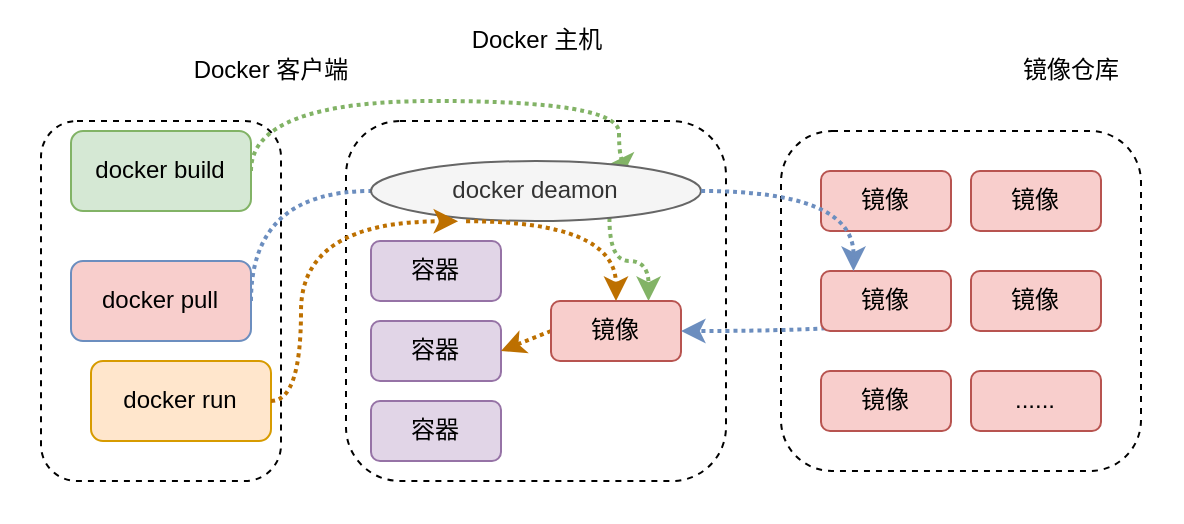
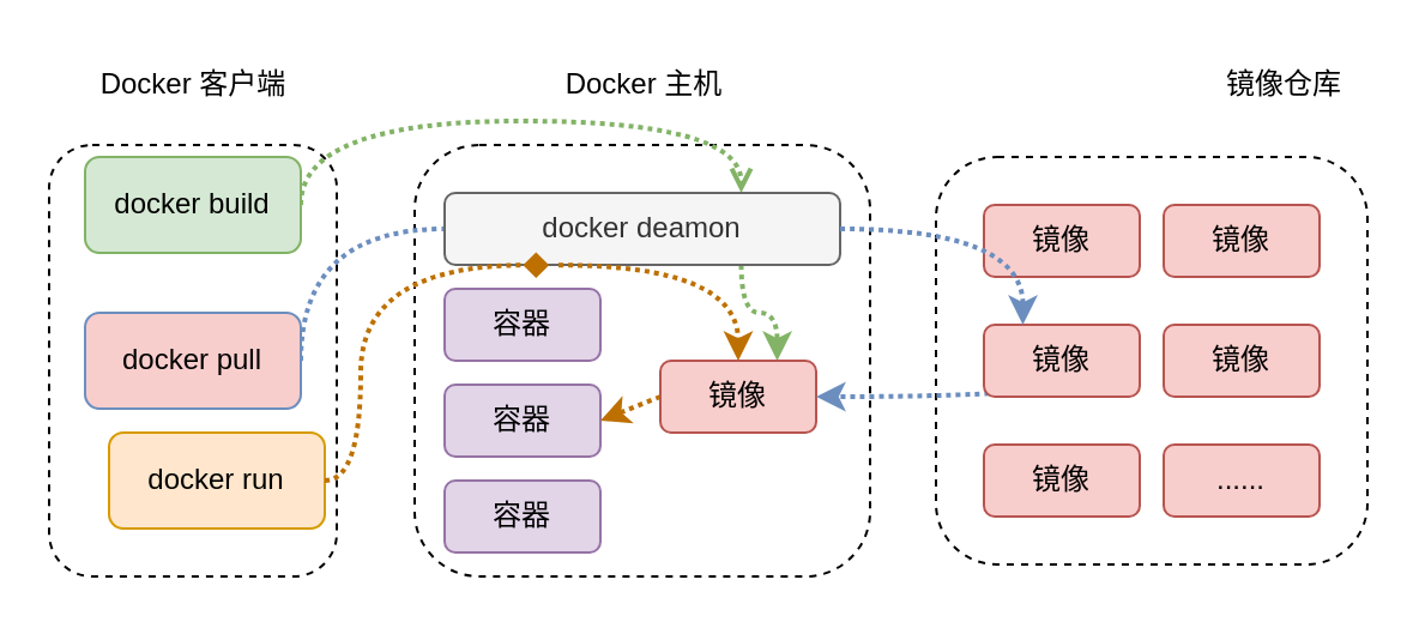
  <mxCell id="0" />
  <mxCell id="1" parent="0" />
  <mxCell id="2" value="" style="rounded=1;whiteSpace=wrap;html=1;dashed=1;" vertex="1" parent="1"><mxGeometry x="20" y="60" width="120" height="180" as="geometry" /></mxCell>
- <mxCell id="3" value="Docker 客户端" style="text;html=1;align=center;verticalAlign=middle;resizable=0;points=[];autosize=1;strokeColor=none;fillColor=none;" vertex="1" parent="1"><mxGeometry x="85" y="20" width="100" height="30" as="geometry" /></mxCell>
- <mxCell id="4" value="Docker 主机" style="text;html=1;align=center;verticalAlign=middle;resizable=0;points=[];autosize=1;strokeColor=none;fillColor=none;" vertex="1" parent="1"><mxGeometry x="222.5" y="5" width="90" height="30" as="geometry" /></mxCell>
+ <mxCell id="3" value="Docker 客户端" style="text;html=1;align=center;verticalAlign=middle;resizable=0;points=[];autosize=1;strokeColor=none;fillColor=none;" vertex="1" parent="1"><mxGeometry x="30" y="20" width="100" height="30" as="geometry" /></mxCell>
+ <mxCell id="4" value="Docker 主机" style="text;html=1;align=center;verticalAlign=middle;resizable=0;points=[];autosize=1;strokeColor=none;fillColor=none;" vertex="1" parent="1"><mxGeometry x="222.5" y="20" width="90" height="30" as="geometry" /></mxCell>
  <mxCell id="5" value="" style="rounded=1;whiteSpace=wrap;html=1;dashed=1;" vertex="1" parent="1"><mxGeometry x="172.5" y="60" width="190" height="180" as="geometry" /></mxCell>
  <mxCell id="6" value="" style="rounded=1;whiteSpace=wrap;html=1;dashed=1;" vertex="1" parent="1"><mxGeometry x="390" y="65" width="180" height="170" as="geometry" /></mxCell>
  <mxCell id="7" value="镜像仓库" style="text;html=1;align=center;verticalAlign=middle;resizable=0;points=[];autosize=1;strokeColor=none;fillColor=none;" vertex="1" parent="1"><mxGeometry x="500" y="20" width="70" height="30" as="geometry" /></mxCell>
- <mxCell id="8" style="edgeStyle=orthogonalEdgeStyle;curved=1;rounded=0;orthogonalLoop=1;jettySize=auto;html=1;exitX=1;exitY=0.5;exitDx=0;exitDy=0;entryX=0.75;entryY=0;entryDx=0;entryDy=0;dashed=1;dashPattern=1 1;strokeWidth=2;fontSize=12;fillColor=#d5e8d4;strokeColor=#82b366;gradientColor=#97d077;" edge="1" parent="1" source="9" target="14"><mxGeometry relative="1" as="geometry"><Array as="points"><mxPoint x="125" y="50" /><mxPoint x="309" y="50" /></Array></mxGeometry></mxCell>
+ <mxCell id="8" style="edgeStyle=orthogonalEdgeStyle;curved=1;rounded=0;orthogonalLoop=1;jettySize=auto;html=1;exitX=1;exitY=0.5;exitDx=0;exitDy=0;entryX=0.75;entryY=0;entryDx=0;entryDy=0;dashed=1;dashPattern=1 1;strokeWidth=2;fontSize=12;fillColor=#d5e8d4;strokeColor=#82b366;gradientColor=#97d077;endArrow=open;" edge="1" parent="1" source="9" target="14"><mxGeometry relative="1" as="geometry"><Array as="points"><mxPoint x="125" y="50" /><mxPoint x="309" y="50" /></Array></mxGeometry></mxCell>
  <mxCell id="9" value="docker build" style="rounded=1;whiteSpace=wrap;html=1;fillColor=#d5e8d4;strokeColor=#82b366;" vertex="1" parent="1"><mxGeometry x="35" y="65" width="90" height="40" as="geometry" /></mxCell>
  <mxCell id="10" value="docker run" style="rounded=1;whiteSpace=wrap;html=1;fillColor=#ffe6cc;strokeColor=#d79b00;" vertex="1" parent="1"><mxGeometry x="45" y="180" width="90" height="40" as="geometry" /></mxCell>
  <mxCell id="11" style="edgeStyle=orthogonalEdgeStyle;rounded=0;orthogonalLoop=1;jettySize=auto;html=1;exitX=1;exitY=0.5;exitDx=0;exitDy=0;entryX=0;entryY=0.5;entryDx=0;entryDy=0;strokeWidth=2;fontSize=12;fillColor=#dae8fc;strokeColor=#6c8ebf;dashed=1;dashPattern=1 1;curved=1;endArrow=none;" edge="1" parent="1" source="12" target="14"><mxGeometry relative="1" as="geometry"><Array as="points"><mxPoint x="125" y="95" /></Array></mxGeometry></mxCell>
  <mxCell id="12" value="docker pull" style="rounded=1;whiteSpace=wrap;html=1;fillColor=#f8cecc;strokeColor=#6c8ebf;" vertex="1" parent="1"><mxGeometry x="35" y="130" width="90" height="40" as="geometry" /></mxCell>
  <mxCell id="13" style="edgeStyle=orthogonalEdgeStyle;curved=1;rounded=0;orthogonalLoop=1;jettySize=auto;html=1;exitX=0.75;exitY=1;exitDx=0;exitDy=0;entryX=0.75;entryY=0;entryDx=0;entryDy=0;dashed=1;dashPattern=1 1;strokeWidth=2;fontSize=12;fillColor=#d5e8d4;gradientColor=#97d077;strokeColor=#82b366;" edge="1" parent="1" source="14" target="19"><mxGeometry relative="1" as="geometry" /></mxCell>
- <mxCell id="14" value="&lt;div style=&quot;text-align: start;&quot;&gt;&lt;span style=&quot;text-align: center;&quot;&gt;docker deamon&lt;/span&gt;&lt;br&gt;&lt;/div&gt;" style="ellipse;whiteSpace=wrap;html=1;fillColor=#f5f5f5;strokeColor=#666666;fontColor=#333333;" vertex="1" parent="1"><mxGeometry x="185" y="80" width="165" height="30" as="geometry" /></mxCell>
+ <mxCell id="14" value="&lt;div style=&quot;text-align: start;&quot;&gt;&lt;span style=&quot;text-align: center;&quot;&gt;docker deamon&lt;/span&gt;&lt;br&gt;&lt;/div&gt;" style="rounded=1;whiteSpace=wrap;html=1;fillColor=#f5f5f5;strokeColor=#666666;fontColor=#333333;" vertex="1" parent="1"><mxGeometry x="185" y="80" width="165" height="30" as="geometry" /></mxCell>
  <mxCell id="15" value="容器" style="rounded=1;whiteSpace=wrap;html=1;fillColor=#e1d5e7;strokeColor=#9673a6;" vertex="1" parent="1"><mxGeometry x="185" y="120" width="65" height="30" as="geometry" /></mxCell>
  <mxCell id="16" value="容器" style="rounded=1;whiteSpace=wrap;html=1;fillColor=#e1d5e7;strokeColor=#9673a6;" vertex="1" parent="1"><mxGeometry x="185" y="160" width="65" height="30" as="geometry" /></mxCell>
  <mxCell id="17" value="容器" style="rounded=1;whiteSpace=wrap;html=1;fillColor=#e1d5e7;strokeColor=#9673a6;" vertex="1" parent="1"><mxGeometry x="185" y="200" width="65" height="30" as="geometry" /></mxCell>
  <mxCell id="18" style="edgeStyle=none;rounded=0;orthogonalLoop=1;jettySize=auto;html=1;exitX=0;exitY=0.5;exitDx=0;exitDy=0;entryX=1;entryY=0.5;entryDx=0;entryDy=0;strokeWidth=2;fontSize=12;fillColor=#f0a30a;strokeColor=#BD7000;dashed=1;dashPattern=1 1;" edge="1" parent="1" source="19" target="16"><mxGeometry relative="1" as="geometry" /></mxCell>
  <mxCell id="19" value="镜像" style="rounded=1;whiteSpace=wrap;html=1;fillColor=#f8cecc;strokeColor=#b85450;" vertex="1" parent="1"><mxGeometry x="275" y="150" width="65" height="30" as="geometry" /></mxCell>
  <mxCell id="20" value="镜像" style="rounded=1;whiteSpace=wrap;html=1;fillColor=#f8cecc;strokeColor=#b85450;" vertex="1" parent="1"><mxGeometry x="410" y="85" width="65" height="30" as="geometry" /></mxCell>
  <mxCell id="21" value="镜像" style="rounded=1;whiteSpace=wrap;html=1;fillColor=#f8cecc;strokeColor=#b85450;" vertex="1" parent="1"><mxGeometry x="485" y="85" width="65" height="30" as="geometry" /></mxCell>
  <mxCell id="22" style="edgeStyle=orthogonalEdgeStyle;curved=1;rounded=0;orthogonalLoop=1;jettySize=auto;html=1;exitX=0;exitY=0.25;exitDx=0;exitDy=0;entryX=1;entryY=0.5;entryDx=0;entryDy=0;dashed=1;dashPattern=1 1;strokeWidth=2;fontSize=12;fillColor=#dae8fc;strokeColor=#6c8ebf;" edge="1" parent="1" source="23" target="19"><mxGeometry relative="1" as="geometry"><Array as="points"><mxPoint x="460" y="165" /></Array></mxGeometry></mxCell>
  <mxCell id="23" value="镜像" style="rounded=1;whiteSpace=wrap;html=1;fillColor=#f8cecc;strokeColor=#b85450;" vertex="1" parent="1"><mxGeometry x="410" y="135" width="65" height="30" as="geometry" /></mxCell>
  <mxCell id="24" value="镜像" style="rounded=1;whiteSpace=wrap;html=1;fillColor=#f8cecc;strokeColor=#b85450;" vertex="1" parent="1"><mxGeometry x="485" y="135" width="65" height="30" as="geometry" /></mxCell>
  <mxCell id="25" value="镜像" style="rounded=1;whiteSpace=wrap;html=1;fillColor=#f8cecc;strokeColor=#b85450;" vertex="1" parent="1"><mxGeometry x="410" y="185" width="65" height="30" as="geometry" /></mxCell>
  <mxCell id="26" value="......" style="rounded=1;whiteSpace=wrap;html=1;fillColor=#f8cecc;strokeColor=#b85450;" vertex="1" parent="1"><mxGeometry x="485" y="185" width="65" height="30" as="geometry" /></mxCell>
- <mxCell id="27" style="edgeStyle=orthogonalEdgeStyle;curved=1;rounded=0;orthogonalLoop=1;jettySize=auto;html=1;exitX=1;exitY=0.5;exitDx=0;exitDy=0;entryX=0.264;entryY=1.004;entryDx=0;entryDy=0;entryPerimeter=0;strokeWidth=2;fontSize=12;fillColor=#f0a30a;strokeColor=#BD7000;dashed=1;dashPattern=1 1;" edge="1" parent="1" source="10" target="14"><mxGeometry relative="1" as="geometry"><Array as="points"><mxPoint x="150" y="200" /><mxPoint x="150" y="110" /></Array></mxGeometry></mxCell>
+ <mxCell id="27" style="edgeStyle=orthogonalEdgeStyle;curved=1;rounded=0;orthogonalLoop=1;jettySize=auto;html=1;exitX=1;exitY=0.5;exitDx=0;exitDy=0;entryX=0.264;entryY=1.004;entryDx=0;entryDy=0;entryPerimeter=0;strokeWidth=2;fontSize=12;fillColor=#f0a30a;strokeColor=#BD7000;dashed=1;dashPattern=1 1;endArrow=diamond;" edge="1" parent="1" source="10" target="14"><mxGeometry relative="1" as="geometry"><Array as="points"><mxPoint x="150" y="200" /><mxPoint x="150" y="110" /></Array></mxGeometry></mxCell>
  <mxCell id="28" style="edgeStyle=orthogonalEdgeStyle;rounded=0;orthogonalLoop=1;jettySize=auto;html=1;entryX=0.5;entryY=0;entryDx=0;entryDy=0;strokeWidth=2;fontSize=12;exitX=0.288;exitY=1.004;exitDx=0;exitDy=0;exitPerimeter=0;curved=1;fillColor=#f0a30a;strokeColor=#BD7000;dashed=1;dashPattern=1 1;" edge="1" parent="1" source="14" target="19"><mxGeometry relative="1" as="geometry"><Array as="points"><mxPoint x="308" y="110" /></Array></mxGeometry></mxCell>
  <mxCell id="29" style="edgeStyle=orthogonalEdgeStyle;curved=1;rounded=0;orthogonalLoop=1;jettySize=auto;html=1;exitX=1;exitY=0.5;exitDx=0;exitDy=0;entryX=0.25;entryY=0;entryDx=0;entryDy=0;dashed=1;dashPattern=1 1;strokeWidth=2;fontSize=12;fillColor=#dae8fc;strokeColor=#6c8ebf;" edge="1" parent="1" source="14" target="23"><mxGeometry relative="1" as="geometry" /></mxCell>
